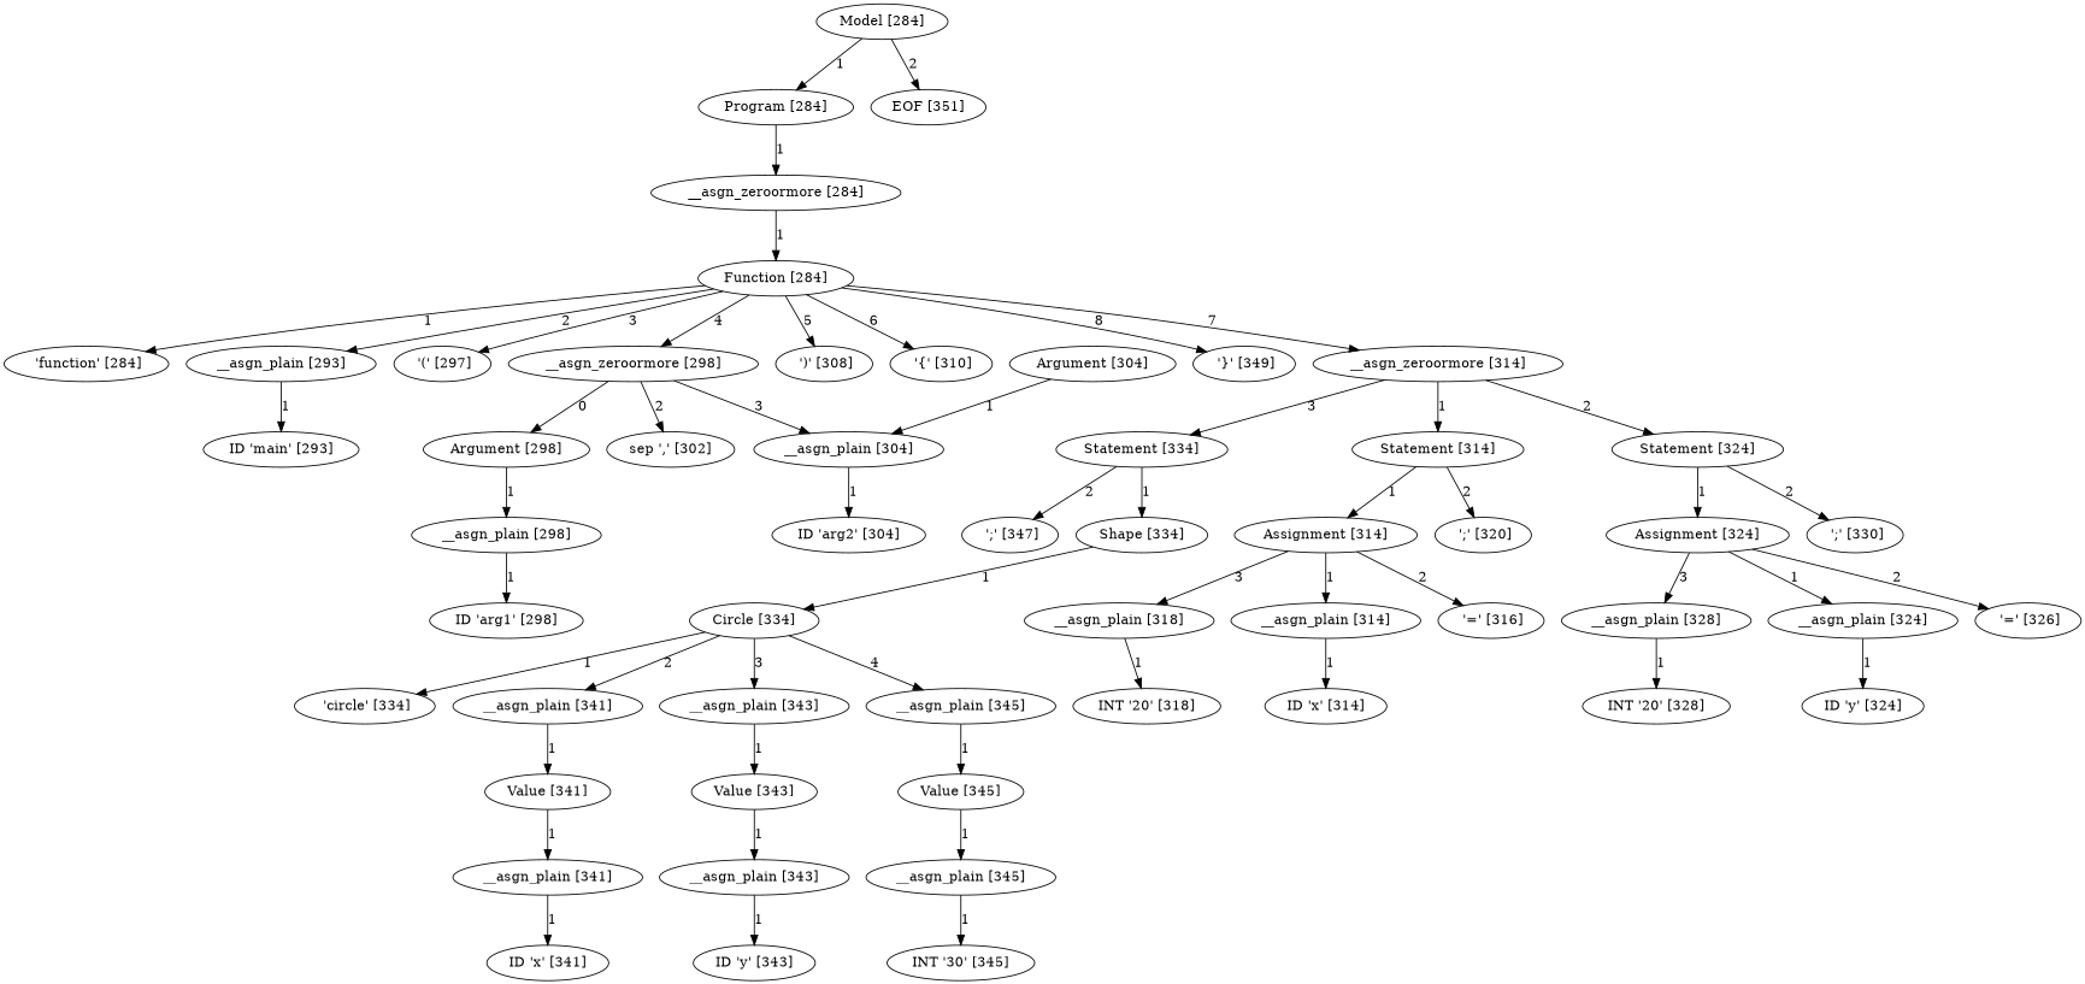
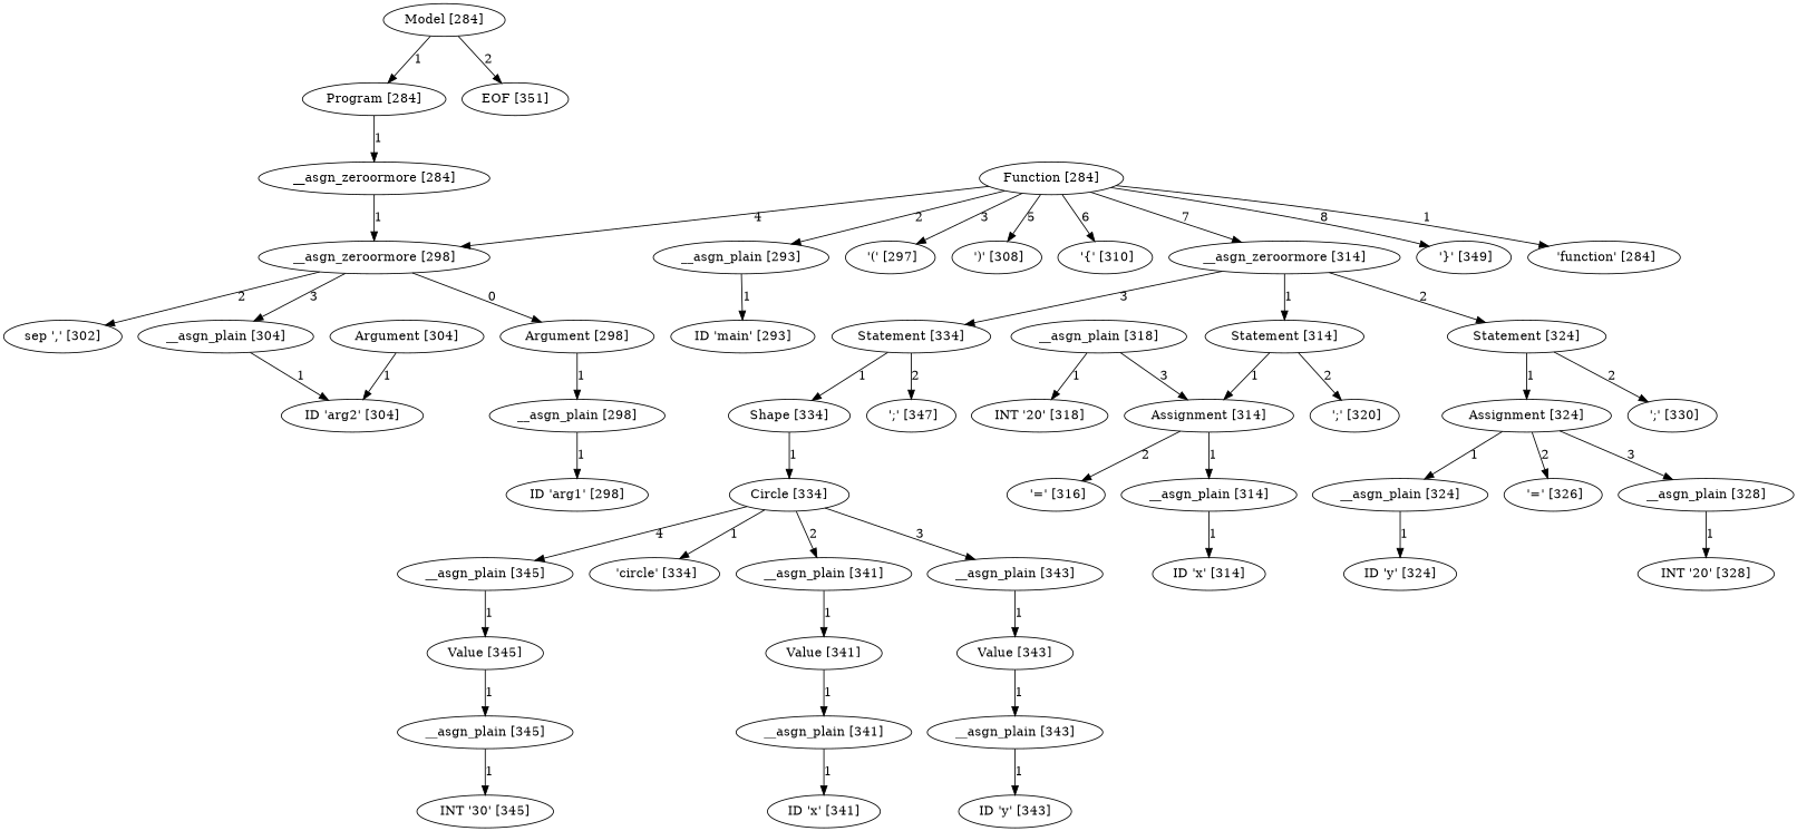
  digraph {
    n1 [label="Model [284]"]
    n2 [label="Program [284]"]
    n3 [label="EOF [351]"]
    n4 [label="__asgn_zeroormore [284]"]
    n5 [label="Function [284]"]
    n6 [label=" 'function' [284]"]
    n7 [label="__asgn_plain [293]"]
    n8 [label=" '(' [297]"]
    n9 [label="__asgn_zeroormore [298]"]
    n10 [label=" ')' [308]"]
    n11 [label=" '{' [310]"]
    n12 [label="__asgn_zeroormore [314]"]
    n13 [label=" '}' [349]"]
    n14 [label="ID 'main' [293]"]
    n15 [label="Argument [298]"]
    n16 [label="sep ',' [302]"]
    n17 [label="__asgn_plain [304]"]
    n18 [label="Statement [314]"]
    n19 [label="Statement [324]"]
    n20 [label="Statement [334]"]
    n21 [label="__asgn_plain [298]"]
    n22 [label="Argument [304]"]
    n23 [label="ID 'arg1' [298]"]
    n24 [label="ID 'arg2' [304]"]
    n25 [label="Assignment [314]"]
    n26 [label=" ';' [320]"]
    n27 [label="Assignment [324]"]
    n28 [label=" ';' [330]"]
    n29 [label="Shape [334]"]
    n30 [label=" ';' [347]"]
    n31 [label="__asgn_plain [314]"]
    n32 [label=" '=' [316]"]
    n33 [label="__asgn_plain [318]"]
    n34 [label="ID 'x' [314]"]
    n35 [label="INT '20' [318]"]
    n36 [label="__asgn_plain [324]"]
    n37 [label=" '=' [326]"]
    n38 [label="__asgn_plain [328]"]
    n39 [label="ID 'y' [324]"]
    n40 [label="INT '20' [328]"]
    n41 [label="Circle [334]"]
    n42 [label=" 'circle' [334]"]
    n43 [label="__asgn_plain [341]"]
    n44 [label="__asgn_plain [343]"]
    n45 [label="__asgn_plain [345]"]
    n46 [label="Value [341]"]
    n47 [label="Value [343]"]
    n48 [label="Value [345]"]
    n49 [label="__asgn_plain [341]"]
    n50 [label="ID 'x' [341]"]
    n51 [label="__asgn_plain [343]"]
    n52 [label="ID 'y' [343]"]
    n53 [label="__asgn_plain [345]"]
    n54 [label="INT '30' [345]"]
    n1 -> n2 [label=1]
    n1 -> n3 [label=2]
    n2 -> n4 [label=1]
-   n4 -> n5 [label=1]
+   n4 -> n9 [label=1]
    n5 -> n6 [label=1]
    n5 -> n7 [label=2]
    n5 -> n8 [label=3]
    n5 -> n9 [label=4]
    n5 -> n10 [label=5]
    n5 -> n11 [label=6]
    n5 -> n12 [label=7]
    n5 -> n13 [label=8]
    n7 -> n14 [label=1]
    n9 -> n15 [label=0]
    n9 -> n16 [label=2]
    n9 -> n17 [label=3]
    n12 -> n18 [label=1]
    n12 -> n19 [label=2]
    n12 -> n20 [label=3]
    n15 -> n21 [label=1]
    n17 -> n24 [label=1]
    n18 -> n25 [label=1]
    n18 -> n26 [label=2]
    n19 -> n27 [label=1]
    n19 -> n28 [label=2]
    n20 -> n29 [label=1]
    n20 -> n30 [label=2]
    n21 -> n23 [label=1]
-   n22 -> n17 [label=1]
+   n22 -> n24 [label=1]
    n25 -> n31 [label=1]
    n25 -> n32 [label=2]
-   n25 -> n33 [label=3]
+   n33 -> n25 [label=3]
    n27 -> n36 [label=1]
    n27 -> n37 [label=2]
    n27 -> n38 [label=3]
    n29 -> n41 [label=1]
    n31 -> n34 [label=1]
    n33 -> n35 [label=1]
    n36 -> n39 [label=1]
    n38 -> n40 [label=1]
    n41 -> n42 [label=1]
    n41 -> n43 [label=2]
    n41 -> n44 [label=3]
    n41 -> n45 [label=4]
    n43 -> n46 [label=1]
    n44 -> n47 [label=1]
    n45 -> n48 [label=1]
    n46 -> n49 [label=1]
    n47 -> n51 [label=1]
    n48 -> n53 [label=1]
    n49 -> n50 [label=1]
    n51 -> n52 [label=1]
    n53 -> n54 [label=1]
  }
